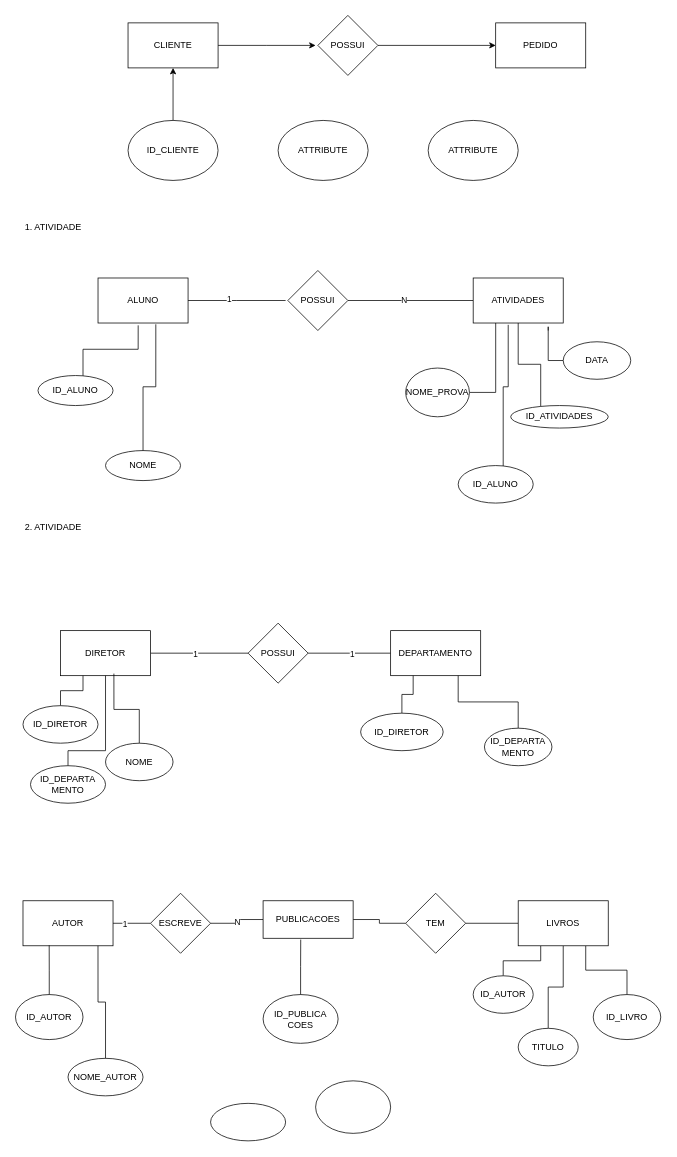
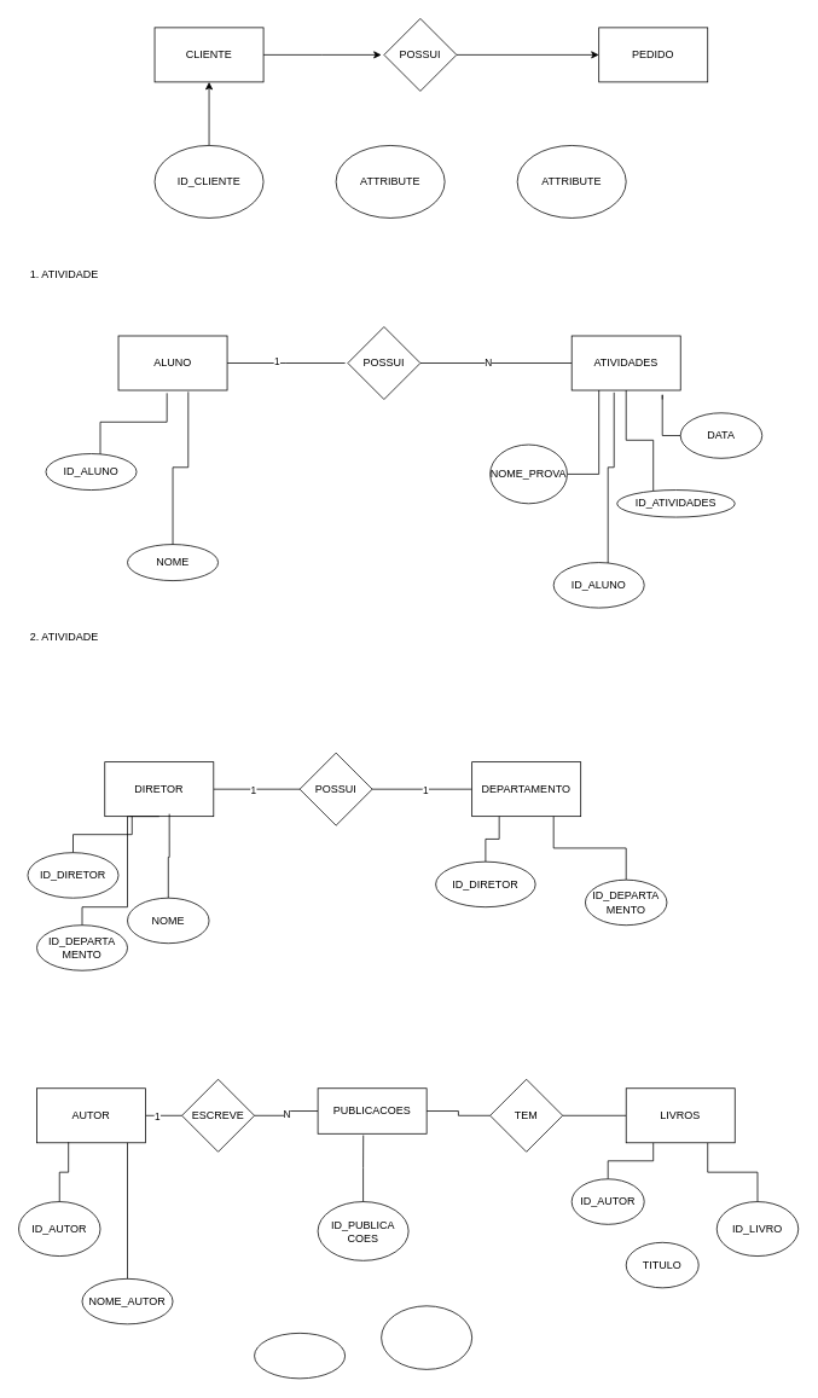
  <mxCell id="0" />
  <mxCell id="1" parent="0" />
  <mxCell id="2" style="edgeStyle=orthogonalEdgeStyle;rounded=0;orthogonalLoop=1;jettySize=auto;html=1;exitX=1;exitY=0.5;exitDx=0;exitDy=0;" parent="1" source="3" edge="1"><mxGeometry relative="1" as="geometry"><mxPoint x="420" y="60" as="targetPoint" /></mxGeometry></mxCell>
  <mxCell id="3" value="CLIENTE" style="rounded=0;whiteSpace=wrap;html=1;" parent="1" vertex="1"><mxGeometry x="170" y="30" width="120" height="60" as="geometry" /></mxCell>
  <mxCell id="4" style="edgeStyle=orthogonalEdgeStyle;rounded=0;orthogonalLoop=1;jettySize=auto;html=1;exitX=1;exitY=0.5;exitDx=0;exitDy=0;" parent="1" source="5" target="6" edge="1"><mxGeometry relative="1" as="geometry" /></mxCell>
  <mxCell id="5" value="POSSUI" style="rhombus;whiteSpace=wrap;html=1;" parent="1" vertex="1"><mxGeometry x="423" y="20" width="80" height="80" as="geometry" /></mxCell>
  <mxCell id="6" value="PEDIDO" style="rounded=0;whiteSpace=wrap;html=1;" parent="1" vertex="1"><mxGeometry x="660" y="30" width="120" height="60" as="geometry" /></mxCell>
  <mxCell id="7" style="edgeStyle=orthogonalEdgeStyle;rounded=0;orthogonalLoop=1;jettySize=auto;html=1;entryX=0.5;entryY=1;entryDx=0;entryDy=0;" parent="1" source="8" target="3" edge="1"><mxGeometry relative="1" as="geometry" /></mxCell>
  <mxCell id="8" value="ID_CLIENTE" style="ellipse;whiteSpace=wrap;html=1;" parent="1" vertex="1"><mxGeometry x="170" y="160" width="120" height="80" as="geometry" /></mxCell>
  <mxCell id="9" value="ATTRIBUTE" style="ellipse;whiteSpace=wrap;html=1;" parent="1" vertex="1"><mxGeometry x="370" y="160" width="120" height="80" as="geometry" /></mxCell>
  <mxCell id="10" value="ATTRIBUTE" style="ellipse;whiteSpace=wrap;html=1;" parent="1" vertex="1"><mxGeometry x="570" y="160" width="120" height="80" as="geometry" /></mxCell>
  <mxCell id="11" style="edgeStyle=orthogonalEdgeStyle;rounded=0;orthogonalLoop=1;jettySize=auto;html=1;exitX=1;exitY=0.5;exitDx=0;exitDy=0;endArrow=none;endFill=0;" parent="1" source="13" edge="1"><mxGeometry relative="1" as="geometry"><mxPoint x="380" y="400" as="targetPoint" /></mxGeometry></mxCell>
  <mxCell id="12" value="1" style="edgeLabel;html=1;align=center;verticalAlign=middle;resizable=0;points=[];" parent="11" vertex="1" connectable="0"><mxGeometry x="-0.179" y="3" relative="1" as="geometry"><mxPoint as="offset" /></mxGeometry></mxCell>
  <mxCell id="13" value="ALUNO" style="rounded=0;whiteSpace=wrap;html=1;" parent="1" vertex="1"><mxGeometry x="130" y="370" width="120" height="60" as="geometry" /></mxCell>
  <mxCell id="14" style="edgeStyle=orthogonalEdgeStyle;rounded=0;orthogonalLoop=1;jettySize=auto;html=1;entryX=0;entryY=0.5;entryDx=0;entryDy=0;endArrow=none;endFill=0;" parent="1" source="16" target="17" edge="1"><mxGeometry relative="1" as="geometry" /></mxCell>
  <mxCell id="15" value="N" style="edgeLabel;html=1;align=center;verticalAlign=middle;resizable=0;points=[];" parent="14" vertex="1" connectable="0"><mxGeometry x="-0.11" y="1" relative="1" as="geometry"><mxPoint as="offset" /></mxGeometry></mxCell>
  <mxCell id="16" value="POSSUI" style="rhombus;whiteSpace=wrap;html=1;" parent="1" vertex="1"><mxGeometry x="383" y="360" width="80" height="80" as="geometry" /></mxCell>
  <mxCell id="17" value="ATIVIDADES" style="rounded=0;whiteSpace=wrap;html=1;" parent="1" vertex="1"><mxGeometry x="630" y="370" width="120" height="60" as="geometry" /></mxCell>
  <mxCell id="18" value="ID_ALUNO" style="ellipse;whiteSpace=wrap;html=1;" parent="1" vertex="1"><mxGeometry x="50" y="500" width="100" height="40" as="geometry" /></mxCell>
  <mxCell id="19" style="edgeStyle=orthogonalEdgeStyle;rounded=0;orthogonalLoop=1;jettySize=auto;html=1;entryX=0.446;entryY=1.052;entryDx=0;entryDy=0;entryPerimeter=0;endArrow=none;endFill=0;" parent="1" source="18" target="13" edge="1"><mxGeometry relative="1" as="geometry"><Array as="points"><mxPoint x="110" y="465" /><mxPoint x="183" y="465" /></Array></mxGeometry></mxCell>
  <mxCell id="20" style="edgeStyle=orthogonalEdgeStyle;rounded=0;orthogonalLoop=1;jettySize=auto;html=1;entryX=0.5;entryY=1;entryDx=0;entryDy=0;endArrow=none;endFill=0;" parent="1" source="21" target="17" edge="1"><mxGeometry relative="1" as="geometry"><Array as="points"><mxPoint x="720" y="485" /><mxPoint x="690" y="485" /></Array></mxGeometry></mxCell>
  <mxCell id="21" value="ID_ATIVIDADES" style="ellipse;whiteSpace=wrap;html=1;" parent="1" vertex="1"><mxGeometry x="680" y="540" width="130" height="30" as="geometry" /></mxCell>
  <mxCell id="22" value="NOME" style="ellipse;whiteSpace=wrap;html=1;" parent="1" vertex="1"><mxGeometry x="140" y="600" width="100" height="40" as="geometry" /></mxCell>
  <mxCell id="23" style="edgeStyle=orthogonalEdgeStyle;rounded=0;orthogonalLoop=1;jettySize=auto;html=1;entryX=0.642;entryY=1.029;entryDx=0;entryDy=0;entryPerimeter=0;endArrow=none;endFill=0;" parent="1" source="22" target="13" edge="1"><mxGeometry relative="1" as="geometry" /></mxCell>
  <mxCell id="24" style="edgeStyle=orthogonalEdgeStyle;rounded=0;orthogonalLoop=1;jettySize=auto;html=1;entryX=0.25;entryY=1;entryDx=0;entryDy=0;endArrow=none;endFill=0;" parent="1" source="25" target="17" edge="1"><mxGeometry relative="1" as="geometry" /></mxCell>
  <mxCell id="25" value="NOME_PROVA" style="ellipse;whiteSpace=wrap;html=1;" parent="1" vertex="1"><mxGeometry x="540" y="490" width="85" height="65" as="geometry" /></mxCell>
  <mxCell id="26" value="ID_ALUNO" style="ellipse;whiteSpace=wrap;html=1;" vertex="1" parent="1"><mxGeometry x="610" y="620" width="100" height="50" as="geometry" /></mxCell>
  <mxCell id="27" style="edgeStyle=orthogonalEdgeStyle;rounded=0;orthogonalLoop=1;jettySize=auto;html=1;entryX=0.389;entryY=1.04;entryDx=0;entryDy=0;entryPerimeter=0;endArrow=none;endFill=0;" edge="1" parent="1" source="26" target="17"><mxGeometry relative="1" as="geometry"><Array as="points"><mxPoint x="670" y="515" /><mxPoint x="677" y="515" /></Array></mxGeometry></mxCell>
  <mxCell id="28" style="edgeStyle=orthogonalEdgeStyle;rounded=0;orthogonalLoop=1;jettySize=auto;html=1;endArrow=none;endFill=0;" edge="1" parent="1" source="29"><mxGeometry relative="1" as="geometry"><mxPoint x="730" y="440" as="targetPoint" /></mxGeometry></mxCell>
  <mxCell id="29" value="DATA" style="ellipse;whiteSpace=wrap;html=1;" vertex="1" parent="1"><mxGeometry x="750" y="455" width="90" height="50" as="geometry" /></mxCell>
  <mxCell id="30" value="1. ATIVIDADE" style="text;html=1;align=center;verticalAlign=middle;resizable=0;points=[];autosize=1;strokeColor=none;fillColor=none;" vertex="1" parent="1"><mxGeometry x="20" y="288" width="100" height="30" as="geometry" /></mxCell>
  <mxCell id="31" value="2. ATIVIDADE" style="text;html=1;align=center;verticalAlign=middle;resizable=0;points=[];autosize=1;strokeColor=none;fillColor=none;" vertex="1" parent="1"><mxGeometry x="20" y="688" width="100" height="30" as="geometry" /></mxCell>
  <mxCell id="32" style="edgeStyle=orthogonalEdgeStyle;rounded=0;orthogonalLoop=1;jettySize=auto;html=1;entryX=0;entryY=0.5;entryDx=0;entryDy=0;endArrow=none;endFill=0;" edge="1" parent="1" source="34" target="37"><mxGeometry relative="1" as="geometry" /></mxCell>
  <mxCell id="33" value="1" style="edgeLabel;html=1;align=center;verticalAlign=middle;resizable=0;points=[];" vertex="1" connectable="0" parent="32"><mxGeometry x="-0.097" y="-1" relative="1" as="geometry"><mxPoint as="offset" /></mxGeometry></mxCell>
- <mxCell id="34" value="DIRETOR" style="rounded=0;whiteSpace=wrap;html=1;" vertex="1" parent="1"><mxGeometry x="80" y="840" width="120" height="60" as="geometry" /></mxCell>
+ <mxCell id="34" value="DIRETOR" style="rounded=0;whiteSpace=wrap;html=1;" vertex="1" parent="1"><mxGeometry x="115" y="840" width="120" height="60" as="geometry" /></mxCell>
  <mxCell id="35" style="edgeStyle=orthogonalEdgeStyle;rounded=0;orthogonalLoop=1;jettySize=auto;html=1;exitX=1;exitY=0.5;exitDx=0;exitDy=0;endArrow=none;endFill=0;" edge="1" parent="1" source="37" target="38"><mxGeometry relative="1" as="geometry" /></mxCell>
  <mxCell id="36" value="1" style="edgeLabel;html=1;align=center;verticalAlign=middle;resizable=0;points=[];" vertex="1" connectable="0" parent="35"><mxGeometry x="0.061" y="-1" relative="1" as="geometry"><mxPoint as="offset" /></mxGeometry></mxCell>
  <mxCell id="37" value="POSSUI" style="rhombus;whiteSpace=wrap;html=1;" vertex="1" parent="1"><mxGeometry x="330" y="830" width="80" height="80" as="geometry" /></mxCell>
  <mxCell id="38" value="DEPARTAMENTO" style="rounded=0;whiteSpace=wrap;html=1;" vertex="1" parent="1"><mxGeometry x="520" y="840" width="120" height="60" as="geometry" /></mxCell>
  <mxCell id="39" style="edgeStyle=orthogonalEdgeStyle;rounded=0;orthogonalLoop=1;jettySize=auto;html=1;entryX=0.25;entryY=1;entryDx=0;entryDy=0;endArrow=none;endFill=0;" edge="1" parent="1" source="40" target="34"><mxGeometry relative="1" as="geometry" /></mxCell>
  <mxCell id="40" value="ID_DIRETOR" style="ellipse;whiteSpace=wrap;html=1;" vertex="1" parent="1"><mxGeometry x="30" y="940" width="100" height="50" as="geometry" /></mxCell>
  <mxCell id="41" style="edgeStyle=orthogonalEdgeStyle;rounded=0;orthogonalLoop=1;jettySize=auto;html=1;exitX=0.5;exitY=0;exitDx=0;exitDy=0;entryX=0.25;entryY=1;entryDx=0;entryDy=0;endArrow=none;endFill=0;" edge="1" parent="1" source="42" target="38"><mxGeometry relative="1" as="geometry" /></mxCell>
  <mxCell id="42" value="ID_DIRETOR" style="ellipse;whiteSpace=wrap;html=1;" vertex="1" parent="1"><mxGeometry x="480" y="950" width="110" height="50" as="geometry" /></mxCell>
  <mxCell id="43" style="edgeStyle=orthogonalEdgeStyle;rounded=0;orthogonalLoop=1;jettySize=auto;html=1;exitX=0.5;exitY=0;exitDx=0;exitDy=0;entryX=0.75;entryY=1;entryDx=0;entryDy=0;endArrow=none;endFill=0;" edge="1" parent="1" source="44" target="38"><mxGeometry relative="1" as="geometry" /></mxCell>
  <mxCell id="44" value="ID_DEPARTA&lt;div&gt;MENTO&lt;/div&gt;" style="ellipse;whiteSpace=wrap;html=1;" vertex="1" parent="1"><mxGeometry x="645" y="970" width="90" height="50" as="geometry" /></mxCell>
  <mxCell id="45" value="NOME" style="ellipse;whiteSpace=wrap;html=1;" vertex="1" parent="1"><mxGeometry x="140" y="990" width="90" height="50" as="geometry" /></mxCell>
  <mxCell id="46" style="edgeStyle=orthogonalEdgeStyle;rounded=0;orthogonalLoop=1;jettySize=auto;html=1;entryX=0.593;entryY=0.954;entryDx=0;entryDy=0;entryPerimeter=0;endArrow=none;endFill=0;" edge="1" parent="1" source="45" target="34"><mxGeometry relative="1" as="geometry" /></mxCell>
  <mxCell id="47" style="edgeStyle=orthogonalEdgeStyle;rounded=0;orthogonalLoop=1;jettySize=auto;html=1;entryX=0.5;entryY=1;entryDx=0;entryDy=0;endArrow=none;endFill=0;" edge="1" parent="1" source="48" target="34"><mxGeometry relative="1" as="geometry"><Array as="points"><mxPoint x="90" y="1000" /><mxPoint x="140" y="1000" /></Array></mxGeometry></mxCell>
  <mxCell id="48" value="ID_DEPARTA&lt;div&gt;MENTO&lt;/div&gt;" style="ellipse;whiteSpace=wrap;html=1;" vertex="1" parent="1"><mxGeometry x="40" y="1020" width="100" height="50" as="geometry" /></mxCell>
  <mxCell id="49" style="edgeStyle=orthogonalEdgeStyle;rounded=0;orthogonalLoop=1;jettySize=auto;html=1;entryX=0;entryY=0.5;entryDx=0;entryDy=0;endArrow=none;endFill=0;" edge="1" parent="1" source="51" target="52"><mxGeometry relative="1" as="geometry" /></mxCell>
  <mxCell id="50" value="1" style="edgeLabel;html=1;align=center;verticalAlign=middle;resizable=0;points=[];" vertex="1" connectable="0" parent="49"><mxGeometry x="-0.401" relative="1" as="geometry"><mxPoint as="offset" /></mxGeometry></mxCell>
- <mxCell id="51" value="AUTOR" style="rounded=0;whiteSpace=wrap;html=1;" vertex="1" parent="1"><mxGeometry x="30" y="1200" width="120" height="60" as="geometry" /></mxCell>
+ <mxCell id="51" value="AUTOR" style="rounded=0;whiteSpace=wrap;html=1;" vertex="1" parent="1"><mxGeometry x="40" y="1200" width="120" height="60" as="geometry" /></mxCell>
  <mxCell id="52" value="ESCREVE" style="rhombus;whiteSpace=wrap;html=1;" vertex="1" parent="1"><mxGeometry x="200" y="1190" width="80" height="80" as="geometry" /></mxCell>
  <mxCell id="53" style="edgeStyle=orthogonalEdgeStyle;rounded=0;orthogonalLoop=1;jettySize=auto;html=1;endArrow=none;endFill=0;" edge="1" parent="1" source="56" target="52"><mxGeometry relative="1" as="geometry" /></mxCell>
  <mxCell id="54" value="N" style="edgeLabel;html=1;align=center;verticalAlign=middle;resizable=0;points=[];" vertex="1" connectable="0" parent="53"><mxGeometry x="0.007" relative="1" as="geometry"><mxPoint as="offset" /></mxGeometry></mxCell>
  <mxCell id="55" style="edgeStyle=orthogonalEdgeStyle;rounded=0;orthogonalLoop=1;jettySize=auto;html=1;entryX=0;entryY=0.5;entryDx=0;entryDy=0;endArrow=none;endFill=0;" edge="1" parent="1" source="56" target="66"><mxGeometry relative="1" as="geometry" /></mxCell>
  <mxCell id="56" value="PUBLICACOES" style="rounded=0;whiteSpace=wrap;html=1;" vertex="1" parent="1"><mxGeometry x="350" y="1200" width="120" height="50" as="geometry" /></mxCell>
  <mxCell id="57" value="NOME_AUTOR" style="ellipse;whiteSpace=wrap;html=1;" vertex="1" parent="1"><mxGeometry x="90" y="1410" width="100" height="50" as="geometry" /></mxCell>
  <mxCell id="58" value="ID_AUTOR" style="ellipse;whiteSpace=wrap;html=1;" vertex="1" parent="1"><mxGeometry x="20" y="1325" width="90" height="60" as="geometry" /></mxCell>
  <mxCell id="59" style="edgeStyle=orthogonalEdgeStyle;rounded=0;orthogonalLoop=1;jettySize=auto;html=1;entryX=0.25;entryY=1;entryDx=0;entryDy=0;endArrow=none;endFill=0;" edge="1" parent="1" source="60" target="67"><mxGeometry relative="1" as="geometry" /></mxCell>
  <mxCell id="60" value="ID_AUTOR" style="ellipse;whiteSpace=wrap;html=1;" vertex="1" parent="1"><mxGeometry x="630" y="1300" width="80" height="50" as="geometry" /></mxCell>
  <mxCell id="61" style="edgeStyle=orthogonalEdgeStyle;rounded=0;orthogonalLoop=1;jettySize=auto;html=1;entryX=0.75;entryY=1;entryDx=0;entryDy=0;endArrow=none;endFill=0;" edge="1" parent="1" source="62" target="67"><mxGeometry relative="1" as="geometry" /></mxCell>
  <mxCell id="62" value="ID_LIVRO" style="ellipse;whiteSpace=wrap;html=1;" vertex="1" parent="1"><mxGeometry x="790" y="1325" width="90" height="60" as="geometry" /></mxCell>
- <mxCell id="63" style="edgeStyle=orthogonalEdgeStyle;rounded=0;orthogonalLoop=1;jettySize=auto;html=1;entryX=0.5;entryY=1;entryDx=0;entryDy=0;endArrow=none;endFill=0;" edge="1" parent="1" source="64" target="67"><mxGeometry relative="1" as="geometry" /></mxCell>
  <mxCell id="64" value="TITULO" style="ellipse;whiteSpace=wrap;html=1;" vertex="1" parent="1"><mxGeometry x="690" y="1370" width="80" height="50" as="geometry" /></mxCell>
  <mxCell id="65" style="edgeStyle=orthogonalEdgeStyle;rounded=0;orthogonalLoop=1;jettySize=auto;html=1;entryX=0;entryY=0.5;entryDx=0;entryDy=0;endArrow=none;endFill=0;" edge="1" parent="1" source="66" target="67"><mxGeometry relative="1" as="geometry" /></mxCell>
  <mxCell id="66" value="TEM" style="rhombus;whiteSpace=wrap;html=1;" vertex="1" parent="1"><mxGeometry x="540" y="1190" width="80" height="80" as="geometry" /></mxCell>
  <mxCell id="67" value="LIVROS" style="rounded=0;whiteSpace=wrap;html=1;" vertex="1" parent="1"><mxGeometry x="690" y="1200" width="120" height="60" as="geometry" /></mxCell>
  <mxCell id="68" style="edgeStyle=orthogonalEdgeStyle;rounded=0;orthogonalLoop=1;jettySize=auto;html=1;exitX=0.5;exitY=0;exitDx=0;exitDy=0;entryX=0.291;entryY=0.989;entryDx=0;entryDy=0;entryPerimeter=0;endArrow=none;endFill=0;" edge="1" parent="1" source="58" target="51"><mxGeometry relative="1" as="geometry" /></mxCell>
  <mxCell id="69" style="edgeStyle=orthogonalEdgeStyle;rounded=0;orthogonalLoop=1;jettySize=auto;html=1;entryX=0.833;entryY=1;entryDx=0;entryDy=0;entryPerimeter=0;endArrow=none;endFill=0;" edge="1" parent="1" source="57" target="51"><mxGeometry relative="1" as="geometry" /></mxCell>
  <mxCell id="70" value="ID_PUBLICA&lt;div&gt;COES&lt;/div&gt;" style="ellipse;whiteSpace=wrap;html=1;" vertex="1" parent="1"><mxGeometry x="350" y="1325" width="100" height="65" as="geometry" /></mxCell>
  <mxCell id="71" value="" style="ellipse;whiteSpace=wrap;html=1;" vertex="1" parent="1"><mxGeometry x="420" y="1440" width="100" height="70" as="geometry" /></mxCell>
  <mxCell id="72" value="" style="ellipse;whiteSpace=wrap;html=1;" vertex="1" parent="1"><mxGeometry x="280" y="1470" width="100" height="50" as="geometry" /></mxCell>
  <mxCell id="73" style="edgeStyle=orthogonalEdgeStyle;rounded=0;orthogonalLoop=1;jettySize=auto;html=1;exitX=0.5;exitY=0;exitDx=0;exitDy=0;entryX=0.418;entryY=1.034;entryDx=0;entryDy=0;entryPerimeter=0;endArrow=none;endFill=0;" edge="1" parent="1" source="70" target="56"><mxGeometry relative="1" as="geometry" /></mxCell>
